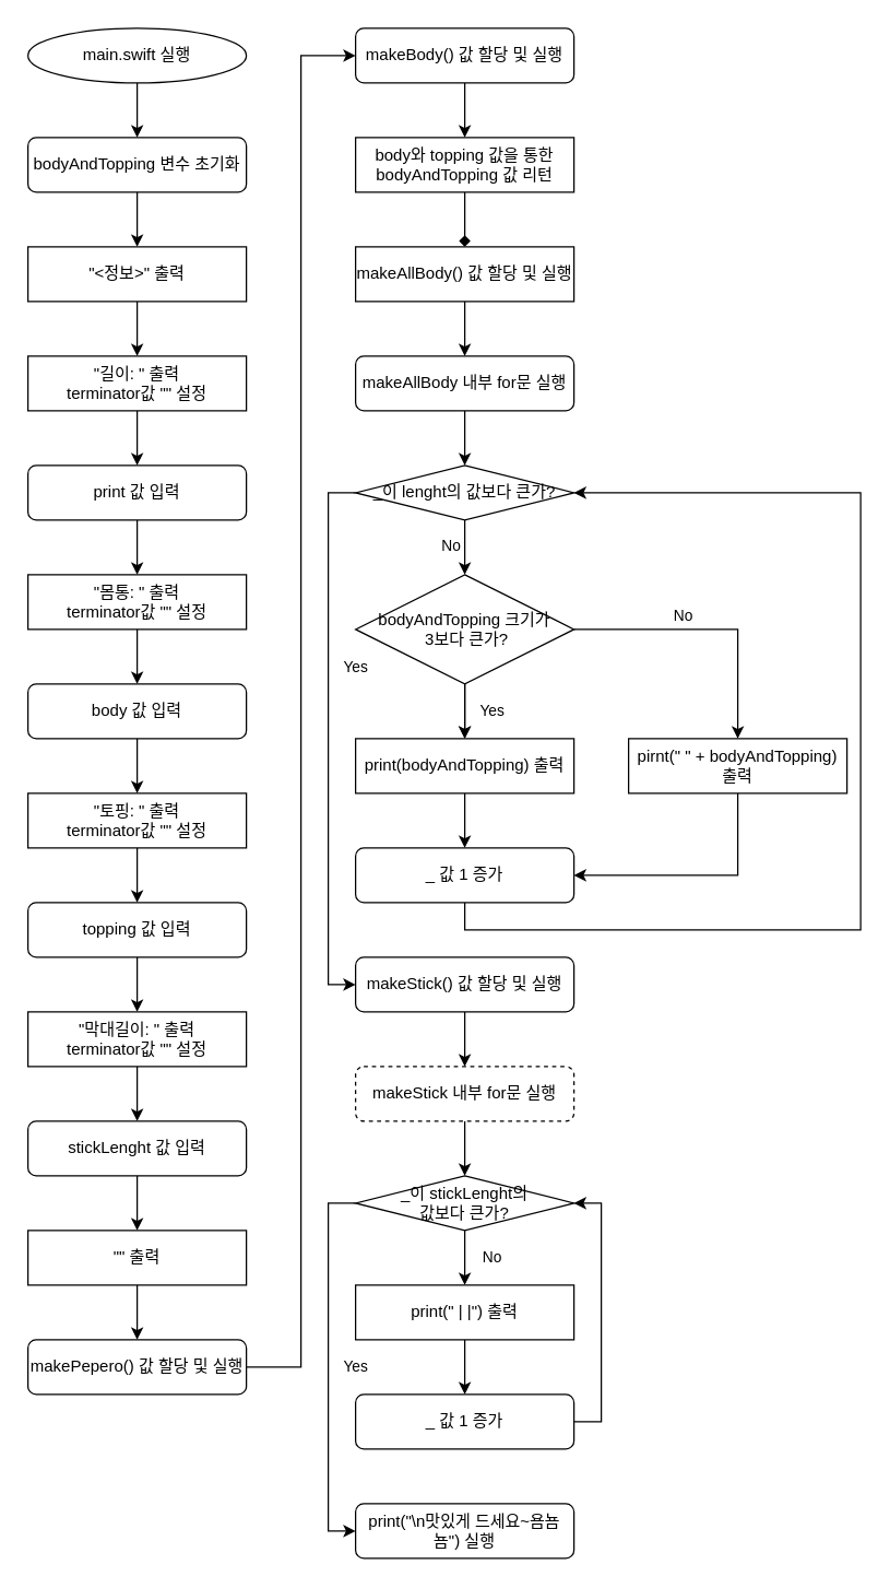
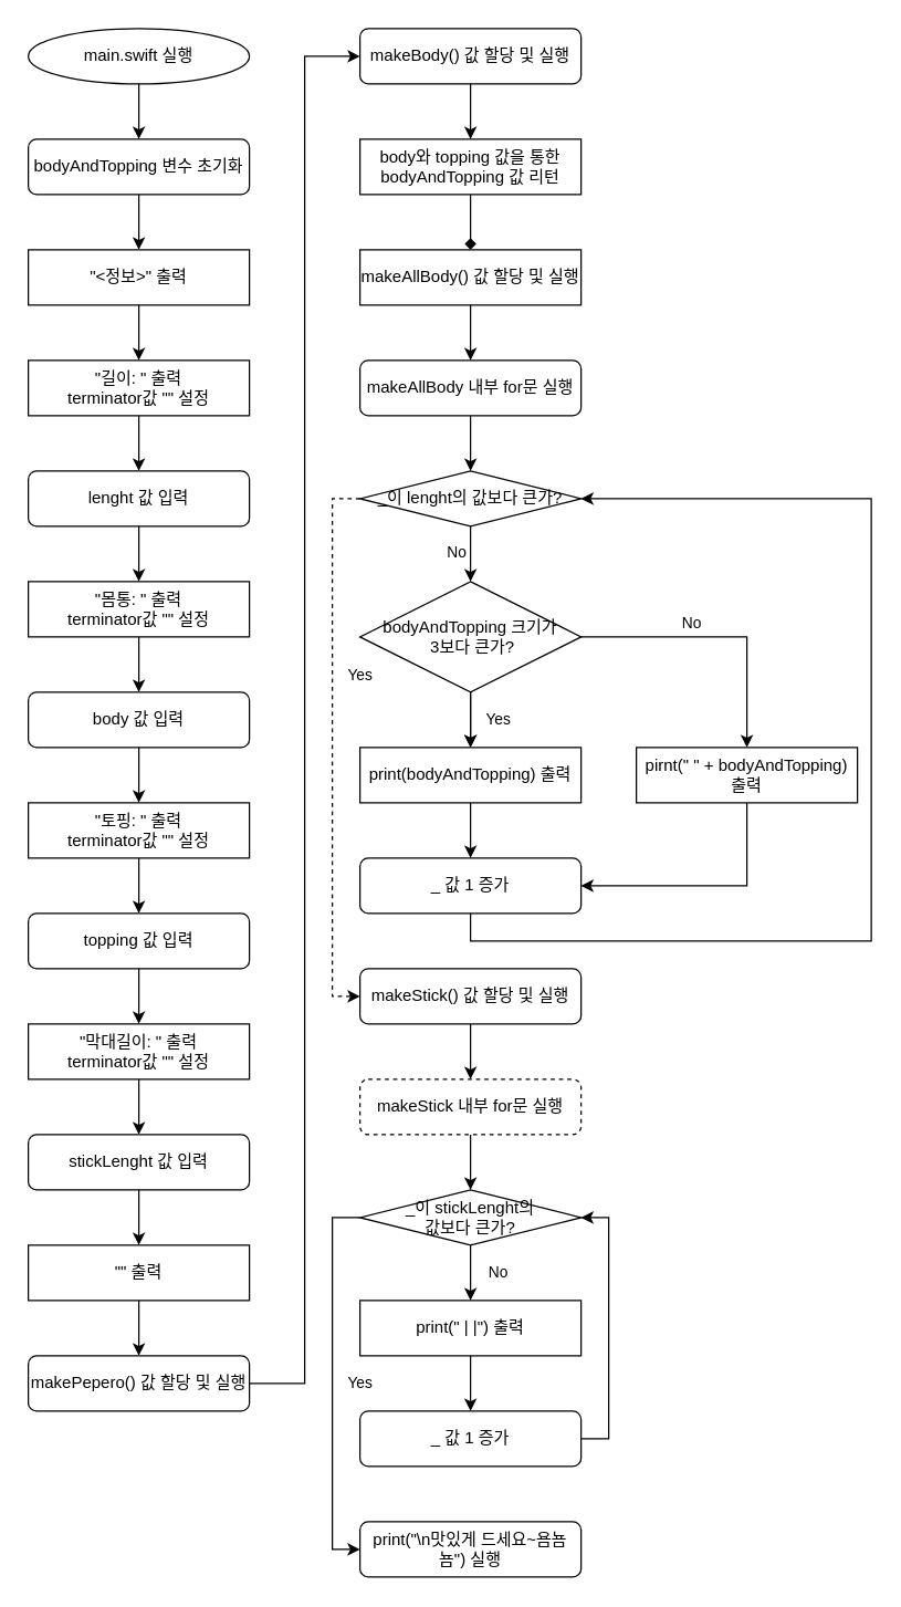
  <mxCell id="0" />
  <mxCell id="1" parent="0" />
  <mxCell id="2" style="edgeStyle=orthogonalEdgeStyle;rounded=0;orthogonalLoop=1;jettySize=auto;html=1;exitX=0.5;exitY=1;exitDx=0;exitDy=0;entryX=0.5;entryY=0;entryDx=0;entryDy=0;" edge="1" parent="1" source="3" target="5"><mxGeometry relative="1" as="geometry" /></mxCell>
  <mxCell id="3" value="main.swift 실행" style="ellipse;whiteSpace=wrap;html=1;" vertex="1" parent="1"><mxGeometry x="20" y="20" width="160" height="40" as="geometry" /></mxCell>
  <mxCell id="4" style="edgeStyle=orthogonalEdgeStyle;rounded=0;orthogonalLoop=1;jettySize=auto;html=1;exitX=0.5;exitY=1;exitDx=0;exitDy=0;entryX=0.5;entryY=0;entryDx=0;entryDy=0;" edge="1" parent="1" source="5" target="7"><mxGeometry relative="1" as="geometry" /></mxCell>
  <mxCell id="5" value="bodyAndTopping 변수 초기화" style="rounded=1;whiteSpace=wrap;html=1;" vertex="1" parent="1"><mxGeometry x="20" y="100" width="160" height="40" as="geometry" /></mxCell>
  <mxCell id="6" style="edgeStyle=orthogonalEdgeStyle;rounded=0;orthogonalLoop=1;jettySize=auto;html=1;exitX=0.5;exitY=1;exitDx=0;exitDy=0;entryX=0.5;entryY=0;entryDx=0;entryDy=0;" edge="1" parent="1" source="7" target="9"><mxGeometry relative="1" as="geometry" /></mxCell>
  <mxCell id="7" value="&quot;&amp;lt;정보&amp;gt;&quot; 출력" style="rounded=0;whiteSpace=wrap;html=1;" vertex="1" parent="1"><mxGeometry x="20" y="180" width="160" height="40" as="geometry" /></mxCell>
  <mxCell id="8" style="edgeStyle=orthogonalEdgeStyle;rounded=0;orthogonalLoop=1;jettySize=auto;html=1;exitX=0.5;exitY=1;exitDx=0;exitDy=0;entryX=0.5;entryY=0;entryDx=0;entryDy=0;entryPerimeter=0;" edge="1" parent="1" source="9" target="13"><mxGeometry relative="1" as="geometry"><mxPoint x="100" y="340" as="targetPoint" /></mxGeometry></mxCell>
  <mxCell id="9" value="&quot;길이: &quot; 출력&lt;br&gt;terminator값 &quot;&quot; 설정" style="rounded=0;whiteSpace=wrap;html=1;" vertex="1" parent="1"><mxGeometry x="20" y="260" width="160" height="40" as="geometry" /></mxCell>
  <mxCell id="10" style="edgeStyle=orthogonalEdgeStyle;rounded=0;orthogonalLoop=1;jettySize=auto;html=1;exitX=0.5;exitY=1;exitDx=0;exitDy=0;entryX=0.5;entryY=0;entryDx=0;entryDy=0;" edge="1" parent="1" source="11" target="17"><mxGeometry relative="1" as="geometry" /></mxCell>
  <mxCell id="11" value="&quot;몸통: &quot; 출력&lt;br&gt;terminator값 &quot;&quot; 설정" style="rounded=0;whiteSpace=wrap;html=1;" vertex="1" parent="1"><mxGeometry x="20" y="420" width="160" height="40" as="geometry" /></mxCell>
  <mxCell id="12" style="edgeStyle=orthogonalEdgeStyle;rounded=0;orthogonalLoop=1;jettySize=auto;html=1;exitX=0.5;exitY=1;exitDx=0;exitDy=0;" edge="1" parent="1" source="13" target="11"><mxGeometry relative="1" as="geometry" /></mxCell>
- <mxCell id="13" value="print 값 입력" style="rounded=1;whiteSpace=wrap;html=1;" vertex="1" parent="1"><mxGeometry x="20" y="340" width="160" height="40" as="geometry" /></mxCell>
+ <mxCell id="13" value="lenght 값 입력" style="rounded=1;whiteSpace=wrap;html=1;" vertex="1" parent="1"><mxGeometry x="20" y="340" width="160" height="40" as="geometry" /></mxCell>
  <mxCell id="14" style="edgeStyle=orthogonalEdgeStyle;rounded=0;orthogonalLoop=1;jettySize=auto;html=1;exitX=0.5;exitY=1;exitDx=0;exitDy=0;entryX=0.5;entryY=0;entryDx=0;entryDy=0;" edge="1" parent="1" source="15" target="21"><mxGeometry relative="1" as="geometry" /></mxCell>
  <mxCell id="15" value="&quot;토핑: &quot; 출력&lt;br&gt;terminator값 &quot;&quot; 설정" style="rounded=0;whiteSpace=wrap;html=1;" vertex="1" parent="1"><mxGeometry x="20" y="580" width="160" height="40" as="geometry" /></mxCell>
  <mxCell id="16" style="edgeStyle=orthogonalEdgeStyle;rounded=0;orthogonalLoop=1;jettySize=auto;html=1;exitX=0.5;exitY=1;exitDx=0;exitDy=0;" edge="1" source="17" target="15" parent="1"><mxGeometry relative="1" as="geometry" /></mxCell>
  <mxCell id="17" value="body 값 입력" style="rounded=1;whiteSpace=wrap;html=1;" vertex="1" parent="1"><mxGeometry x="20" y="500" width="160" height="40" as="geometry" /></mxCell>
  <mxCell id="18" style="edgeStyle=orthogonalEdgeStyle;rounded=0;orthogonalLoop=1;jettySize=auto;html=1;exitX=0.5;exitY=1;exitDx=0;exitDy=0;entryX=0.5;entryY=0;entryDx=0;entryDy=0;" edge="1" parent="1" source="19" target="25"><mxGeometry relative="1" as="geometry" /></mxCell>
  <mxCell id="19" value="&quot;막대길이: &quot; 출력&lt;br&gt;terminator값 &quot;&quot; 설정" style="rounded=0;whiteSpace=wrap;html=1;" vertex="1" parent="1"><mxGeometry x="20" y="740" width="160" height="40" as="geometry" /></mxCell>
  <mxCell id="20" style="edgeStyle=orthogonalEdgeStyle;rounded=0;orthogonalLoop=1;jettySize=auto;html=1;exitX=0.5;exitY=1;exitDx=0;exitDy=0;" edge="1" source="21" target="19" parent="1"><mxGeometry relative="1" as="geometry" /></mxCell>
  <mxCell id="21" value="topping 값 입력" style="rounded=1;whiteSpace=wrap;html=1;" vertex="1" parent="1"><mxGeometry x="20" y="660" width="160" height="40" as="geometry" /></mxCell>
  <mxCell id="22" style="edgeStyle=orthogonalEdgeStyle;rounded=0;orthogonalLoop=1;jettySize=auto;html=1;exitX=0.5;exitY=1;exitDx=0;exitDy=0;entryX=0.5;entryY=0;entryDx=0;entryDy=0;" edge="1" parent="1" source="23" target="27"><mxGeometry relative="1" as="geometry" /></mxCell>
  <mxCell id="23" value="&quot;&quot; 출력" style="rounded=0;whiteSpace=wrap;html=1;" vertex="1" parent="1"><mxGeometry x="20" y="900" width="160" height="40" as="geometry" /></mxCell>
  <mxCell id="24" style="edgeStyle=orthogonalEdgeStyle;rounded=0;orthogonalLoop=1;jettySize=auto;html=1;exitX=0.5;exitY=1;exitDx=0;exitDy=0;" edge="1" source="25" target="23" parent="1"><mxGeometry relative="1" as="geometry" /></mxCell>
  <mxCell id="25" value="stickLenght 값 입력" style="rounded=1;whiteSpace=wrap;html=1;" vertex="1" parent="1"><mxGeometry x="20" y="820" width="160" height="40" as="geometry" /></mxCell>
  <mxCell id="26" style="edgeStyle=orthogonalEdgeStyle;rounded=0;orthogonalLoop=1;jettySize=auto;html=1;exitX=1;exitY=0.5;exitDx=0;exitDy=0;entryX=0;entryY=0.5;entryDx=0;entryDy=0;" edge="1" parent="1" source="27" target="29"><mxGeometry relative="1" as="geometry" /></mxCell>
  <mxCell id="27" value="makePepero() 값 할당 및 실행" style="rounded=1;whiteSpace=wrap;html=1;" vertex="1" parent="1"><mxGeometry x="20" y="980" width="160" height="40" as="geometry" /></mxCell>
  <mxCell id="28" style="edgeStyle=orthogonalEdgeStyle;rounded=0;orthogonalLoop=1;jettySize=auto;html=1;exitX=0.5;exitY=1;exitDx=0;exitDy=0;entryX=0.5;entryY=0;entryDx=0;entryDy=0;" edge="1" parent="1" source="29" target="31"><mxGeometry relative="1" as="geometry" /></mxCell>
  <mxCell id="29" value="makeBody() 값 할당 및 실행" style="rounded=1;whiteSpace=wrap;html=1;" vertex="1" parent="1"><mxGeometry x="260" y="20" width="160" height="40" as="geometry" /></mxCell>
  <mxCell id="30" style="edgeStyle=orthogonalEdgeStyle;rounded=0;orthogonalLoop=1;jettySize=auto;html=1;exitX=0.5;exitY=1;exitDx=0;exitDy=0;entryX=0.5;entryY=0;entryDx=0;entryDy=0;endArrow=diamond;" edge="1" parent="1" source="31" target="33"><mxGeometry relative="1" as="geometry" /></mxCell>
  <mxCell id="31" value="body와 topping 값을 통한&lt;br&gt;bodyAndTopping 값 리턴" style="rounded=0;whiteSpace=wrap;html=1;" vertex="1" parent="1"><mxGeometry x="260" y="100" width="160" height="40" as="geometry" /></mxCell>
  <mxCell id="32" style="edgeStyle=orthogonalEdgeStyle;rounded=0;orthogonalLoop=1;jettySize=auto;html=1;exitX=0.5;exitY=1;exitDx=0;exitDy=0;entryX=0.5;entryY=0;entryDx=0;entryDy=0;" edge="1" parent="1" source="33" target="35"><mxGeometry relative="1" as="geometry" /></mxCell>
  <mxCell id="33" value="makeAllBody() 값 할당 및 실행" style="whiteSpace=wrap;html=1;rounded=0;" vertex="1" parent="1"><mxGeometry x="260" y="180" width="160" height="40" as="geometry" /></mxCell>
  <mxCell id="34" style="edgeStyle=orthogonalEdgeStyle;rounded=0;orthogonalLoop=1;jettySize=auto;html=1;exitX=0.5;exitY=1;exitDx=0;exitDy=0;entryX=0.5;entryY=0;entryDx=0;entryDy=0;" edge="1" parent="1" source="35" target="48"><mxGeometry relative="1" as="geometry" /></mxCell>
  <mxCell id="35" value="makeAllBody 내부 for문 실행" style="rounded=1;whiteSpace=wrap;html=1;" vertex="1" parent="1"><mxGeometry x="260" y="260" width="160" height="40" as="geometry" /></mxCell>
  <mxCell id="36" style="edgeStyle=orthogonalEdgeStyle;rounded=0;orthogonalLoop=1;jettySize=auto;html=1;exitX=0.5;exitY=1;exitDx=0;exitDy=0;entryX=0.5;entryY=0;entryDx=0;entryDy=0;" edge="1" parent="1" source="37" target="45"><mxGeometry relative="1" as="geometry" /></mxCell>
  <mxCell id="37" value="print(bodyAndTopping) 출력" style="rounded=0;whiteSpace=wrap;html=1;" vertex="1" parent="1"><mxGeometry x="260" y="540" width="160" height="40" as="geometry" /></mxCell>
  <mxCell id="38" style="edgeStyle=orthogonalEdgeStyle;rounded=0;orthogonalLoop=1;jettySize=auto;html=1;exitX=0.5;exitY=1;exitDx=0;exitDy=0;entryX=1;entryY=0.5;entryDx=0;entryDy=0;" edge="1" parent="1" source="39" target="45"><mxGeometry relative="1" as="geometry" /></mxCell>
  <mxCell id="39" value="pirnt(&quot; &quot; + bodyAndTopping) 출력" style="rounded=0;whiteSpace=wrap;html=1;" vertex="1" parent="1"><mxGeometry x="460" y="540" width="160" height="40" as="geometry" /></mxCell>
  <mxCell id="40" style="edgeStyle=orthogonalEdgeStyle;rounded=0;orthogonalLoop=1;jettySize=auto;html=1;exitX=0.5;exitY=1;exitDx=0;exitDy=0;entryX=0.5;entryY=0;entryDx=0;entryDy=0;" edge="1" parent="1" source="43" target="37"><mxGeometry relative="1" as="geometry" /></mxCell>
  <mxCell id="41" value="No" style="edgeStyle=orthogonalEdgeStyle;rounded=0;orthogonalLoop=1;jettySize=auto;html=1;exitX=1;exitY=0.5;exitDx=0;exitDy=0;entryX=0.5;entryY=0;entryDx=0;entryDy=0;" edge="1" parent="1" source="43" target="39"><mxGeometry x="-0.2" y="10" relative="1" as="geometry"><mxPoint as="offset" /></mxGeometry></mxCell>
  <mxCell id="42" value="Yes" style="edgeStyle=orthogonalEdgeStyle;rounded=0;orthogonalLoop=1;jettySize=auto;html=1;" edge="1" parent="1" source="43" target="37"><mxGeometry y="20" relative="1" as="geometry"><mxPoint as="offset" /></mxGeometry></mxCell>
  <mxCell id="43" value="bodyAndTopping 크기가&lt;br&gt;&amp;nbsp;3보다 큰가?" style="rhombus;whiteSpace=wrap;html=1;" vertex="1" parent="1"><mxGeometry x="260" y="420" width="160" height="80" as="geometry" /></mxCell>
  <mxCell id="44" style="edgeStyle=orthogonalEdgeStyle;rounded=0;orthogonalLoop=1;jettySize=auto;html=1;exitX=0.5;exitY=1;exitDx=0;exitDy=0;entryX=1;entryY=0.5;entryDx=0;entryDy=0;" edge="1" parent="1" source="45" target="48"><mxGeometry relative="1" as="geometry"><Array as="points"><mxPoint x="340" y="680" /><mxPoint x="630" y="680" /><mxPoint x="630" y="360" /></Array></mxGeometry></mxCell>
  <mxCell id="45" value="_ 값 1 증가" style="rounded=1;whiteSpace=wrap;html=1;" vertex="1" parent="1"><mxGeometry x="260" y="620" width="160" height="40" as="geometry" /></mxCell>
  <mxCell id="46" value="No" style="edgeStyle=orthogonalEdgeStyle;rounded=0;orthogonalLoop=1;jettySize=auto;html=1;exitX=0.5;exitY=1;exitDx=0;exitDy=0;entryX=0.5;entryY=0;entryDx=0;entryDy=0;" edge="1" parent="1" source="48" target="43"><mxGeometry x="-0.066" y="-10" relative="1" as="geometry"><Array as="points"><mxPoint x="340" y="400" /><mxPoint x="340" y="400" /></Array><mxPoint as="offset" /></mxGeometry></mxCell>
- <mxCell id="47" value="Yes" style="edgeStyle=orthogonalEdgeStyle;rounded=0;orthogonalLoop=1;jettySize=auto;html=1;exitX=0;exitY=0.5;exitDx=0;exitDy=0;entryX=0;entryY=0.5;entryDx=0;entryDy=0;" edge="1" parent="1" source="48" target="50"><mxGeometry x="-0.261" y="20" relative="1" as="geometry"><Array as="points"><mxPoint x="240" y="360" /><mxPoint x="240" y="720" /></Array><mxPoint as="offset" /></mxGeometry></mxCell>
+ <mxCell id="47" value="Yes" style="edgeStyle=orthogonalEdgeStyle;rounded=0;orthogonalLoop=1;jettySize=auto;html=1;exitX=0;exitY=0.5;exitDx=0;exitDy=0;entryX=0;entryY=0.5;entryDx=0;entryDy=0;dashed=1;" edge="1" parent="1" source="48" target="50"><mxGeometry x="-0.261" y="20" relative="1" as="geometry"><Array as="points"><mxPoint x="240" y="360" /><mxPoint x="240" y="720" /></Array><mxPoint as="offset" /></mxGeometry></mxCell>
  <mxCell id="48" value="_이 lenght의 값보다 큰가?" style="rhombus;whiteSpace=wrap;html=1;" vertex="1" parent="1"><mxGeometry x="260" y="340" width="160" height="40" as="geometry" /></mxCell>
  <mxCell id="49" style="edgeStyle=orthogonalEdgeStyle;rounded=0;orthogonalLoop=1;jettySize=auto;html=1;exitX=0.5;exitY=1;exitDx=0;exitDy=0;entryX=0.5;entryY=0;entryDx=0;entryDy=0;" edge="1" parent="1" source="50" target="52"><mxGeometry relative="1" as="geometry" /></mxCell>
  <mxCell id="50" value="makeStick() 값 할당 및 실행" style="rounded=1;whiteSpace=wrap;html=1;" vertex="1" parent="1"><mxGeometry x="260" y="700" width="160" height="40" as="geometry" /></mxCell>
  <mxCell id="51" style="edgeStyle=orthogonalEdgeStyle;rounded=0;orthogonalLoop=1;jettySize=auto;html=1;exitX=0.5;exitY=1;exitDx=0;exitDy=0;entryX=0.5;entryY=0;entryDx=0;entryDy=0;" edge="1" parent="1" source="52" target="55"><mxGeometry relative="1" as="geometry" /></mxCell>
  <mxCell id="52" value="makeStick 내부 for문 실행" style="rounded=1;whiteSpace=wrap;html=1;dashed=1;" vertex="1" parent="1"><mxGeometry x="260" y="780" width="160" height="40" as="geometry" /></mxCell>
  <mxCell id="53" value="No" style="edgeStyle=orthogonalEdgeStyle;rounded=0;orthogonalLoop=1;jettySize=auto;html=1;exitX=0.5;exitY=1;exitDx=0;exitDy=0;entryX=0.5;entryY=0;entryDx=0;entryDy=0;" edge="1" parent="1" source="55" target="57"><mxGeometry y="20" relative="1" as="geometry"><mxPoint as="offset" /></mxGeometry></mxCell>
  <mxCell id="54" value="Yes" style="edgeStyle=orthogonalEdgeStyle;rounded=0;orthogonalLoop=1;jettySize=auto;html=1;exitX=0;exitY=0.5;exitDx=0;exitDy=0;entryX=0;entryY=0.5;entryDx=0;entryDy=0;" edge="1" parent="1" source="55" target="60"><mxGeometry y="20" relative="1" as="geometry"><mxPoint as="offset" /></mxGeometry></mxCell>
  <mxCell id="55" value="_이 stickLenght의&lt;br&gt;값보다 큰가?" style="rhombus;whiteSpace=wrap;html=1;" vertex="1" parent="1"><mxGeometry x="260" y="860" width="160" height="40" as="geometry" /></mxCell>
  <mxCell id="56" style="edgeStyle=orthogonalEdgeStyle;rounded=0;orthogonalLoop=1;jettySize=auto;html=1;exitX=0.5;exitY=1;exitDx=0;exitDy=0;entryX=0.5;entryY=0;entryDx=0;entryDy=0;" edge="1" parent="1" source="57" target="59"><mxGeometry relative="1" as="geometry" /></mxCell>
  <mxCell id="57" value="print(&quot; | |&quot;) 출력" style="rounded=0;whiteSpace=wrap;html=1;" vertex="1" parent="1"><mxGeometry x="260" y="940" width="160" height="40" as="geometry" /></mxCell>
  <mxCell id="58" style="edgeStyle=orthogonalEdgeStyle;rounded=0;orthogonalLoop=1;jettySize=auto;html=1;exitX=1;exitY=0.5;exitDx=0;exitDy=0;entryX=1;entryY=0.5;entryDx=0;entryDy=0;" edge="1" parent="1" source="59" target="55"><mxGeometry relative="1" as="geometry" /></mxCell>
  <mxCell id="59" value="_ 값 1 증가" style="rounded=1;whiteSpace=wrap;html=1;" vertex="1" parent="1"><mxGeometry x="260" y="1020" width="160" height="40" as="geometry" /></mxCell>
  <mxCell id="60" value="print(&quot;\n맛있게 드세요~욤뇸뇸&quot;) 실행" style="rounded=1;whiteSpace=wrap;html=1;" vertex="1" parent="1"><mxGeometry x="260" y="1100" width="160" height="40" as="geometry" /></mxCell>
